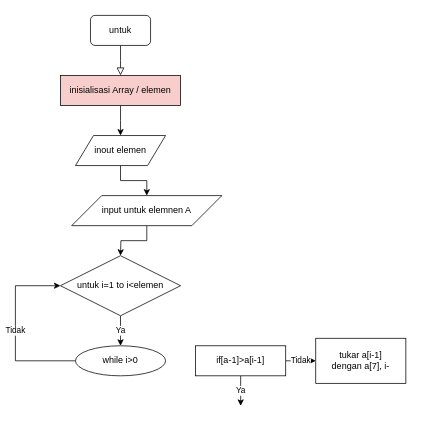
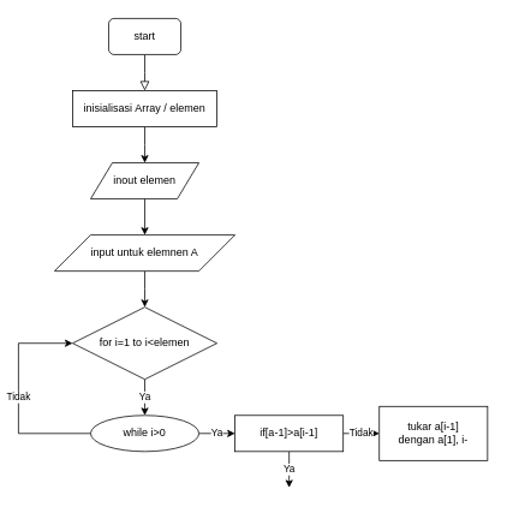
  <mxCell id="0" />
  <mxCell id="1" parent="0" />
  <mxCell id="2" value="" style="rounded=0;html=1;jettySize=auto;orthogonalLoop=1;fontSize=11;endArrow=block;endFill=0;endSize=8;strokeWidth=1;shadow=0;labelBackgroundColor=none;edgeStyle=orthogonalEdgeStyle;" parent="1" source="3" edge="1"><mxGeometry relative="1" as="geometry"><mxPoint x="160" y="100" as="targetPoint" /></mxGeometry></mxCell>
- <mxCell id="3" value="untuk" style="rounded=1;whiteSpace=wrap;html=1;fontSize=12;glass=0;strokeWidth=1;shadow=0;" parent="1" vertex="1"><mxGeometry x="120" y="20" width="80" height="40" as="geometry" /></mxCell>
+ <mxCell id="3" value="start" style="rounded=1;whiteSpace=wrap;html=1;fontSize=12;glass=0;strokeWidth=1;shadow=0;" parent="1" vertex="1"><mxGeometry x="120" y="20" width="80" height="40" as="geometry" /></mxCell>
  <mxCell id="4" value="" style="edgeStyle=orthogonalEdgeStyle;rounded=0;orthogonalLoop=1;jettySize=auto;html=1;" edge="1" parent="1" source="5"><mxGeometry relative="1" as="geometry"><mxPoint x="160" y="180" as="targetPoint" /></mxGeometry></mxCell>
- <mxCell id="5" value="inisialisasi Array / elemen" style="rounded=0;whiteSpace=wrap;html=1;fillColor=#f8cecc;" vertex="1" parent="1"><mxGeometry x="80" y="100" width="160" height="40" as="geometry" /></mxCell>
+ <mxCell id="5" value="inisialisasi Array / elemen" style="rounded=0;whiteSpace=wrap;html=1;" vertex="1" parent="1"><mxGeometry x="80" y="100" width="160" height="40" as="geometry" /></mxCell>
  <mxCell id="6" value="" style="edgeStyle=orthogonalEdgeStyle;rounded=0;orthogonalLoop=1;jettySize=auto;html=1;" edge="1" parent="1" source="7" target="9"><mxGeometry relative="1" as="geometry" /></mxCell>
  <mxCell id="7" value="inout elemen" style="shape=parallelogram;perimeter=parallelogramPerimeter;whiteSpace=wrap;html=1;" vertex="1" parent="1"><mxGeometry x="100" y="180" width="120" height="40" as="geometry" /></mxCell>
  <mxCell id="8" value="" style="edgeStyle=orthogonalEdgeStyle;rounded=0;orthogonalLoop=1;jettySize=auto;html=1;" edge="1" parent="1" source="9"><mxGeometry relative="1" as="geometry"><mxPoint x="160" y="340" as="targetPoint" /></mxGeometry></mxCell>
- <mxCell id="9" value="input untuk elemnen A" style="shape=parallelogram;perimeter=parallelogramPerimeter;whiteSpace=wrap;html=1;" vertex="1" parent="1"><mxGeometry x="95" y="260" width="200" height="40" as="geometry" /></mxCell>
+ <mxCell id="9" value="input untuk elemnen A" style="shape=parallelogram;perimeter=parallelogramPerimeter;whiteSpace=wrap;html=1;" vertex="1" parent="1"><mxGeometry x="60" y="260" width="200" height="40" as="geometry" /></mxCell>
  <mxCell id="10" value="Ya" style="edgeStyle=orthogonalEdgeStyle;rounded=0;orthogonalLoop=1;jettySize=auto;html=1;" edge="1" parent="1" source="11" target="14"><mxGeometry relative="1" as="geometry" /></mxCell>
- <mxCell id="11" value="untuk i=1 to i&amp;lt;elemen" style="rhombus;whiteSpace=wrap;html=1;" vertex="1" parent="1"><mxGeometry x="80" y="340" width="160" height="80" as="geometry" /></mxCell>
+ <mxCell id="11" value="for i=1 to i&amp;lt;elemen" style="rhombus;whiteSpace=wrap;html=1;" vertex="1" parent="1"><mxGeometry x="80" y="340" width="160" height="80" as="geometry" /></mxCell>
+ <mxCell id="12" value="Ya" style="edgeStyle=orthogonalEdgeStyle;rounded=0;orthogonalLoop=1;jettySize=auto;html=1;" edge="1" parent="1" source="14" target="17"><mxGeometry relative="1" as="geometry" /></mxCell>
  <mxCell id="13" value="Tidak" style="edgeStyle=orthogonalEdgeStyle;rounded=0;orthogonalLoop=1;jettySize=auto;html=1;entryX=0;entryY=0.5;entryDx=0;entryDy=0;" edge="1" parent="1" source="14" target="11"><mxGeometry relative="1" as="geometry"><mxPoint x="20" y="380" as="targetPoint" /><Array as="points"><mxPoint x="20" y="480" /><mxPoint x="20" y="380" /></Array></mxGeometry></mxCell>
  <mxCell id="14" value="while i&amp;gt;0" style="ellipse;whiteSpace=wrap;html=1;" vertex="1" parent="1"><mxGeometry x="100" y="460" width="120" height="40" as="geometry" /></mxCell>
  <mxCell id="15" value="Tidak" style="edgeStyle=orthogonalEdgeStyle;rounded=0;orthogonalLoop=1;jettySize=auto;html=1;" edge="1" parent="1" source="17"><mxGeometry relative="1" as="geometry"><mxPoint x="420" y="480" as="targetPoint" /></mxGeometry></mxCell>
  <mxCell id="16" value="Ya" style="edgeStyle=orthogonalEdgeStyle;rounded=0;orthogonalLoop=1;jettySize=auto;html=1;" edge="1" parent="1" source="17"><mxGeometry relative="1" as="geometry"><mxPoint x="320" y="540" as="targetPoint" /></mxGeometry></mxCell>
  <mxCell id="17" value="if[a-1]&amp;gt;a[i-1]" style="whiteSpace=wrap;html=1;rounded=0;" vertex="1" parent="1"><mxGeometry x="260" y="460" width="120" height="40" as="geometry" /></mxCell>
- <mxCell id="18" value="tukar a[i-1]&lt;br&gt;dengan a[7], i-" style="rounded=0;whiteSpace=wrap;html=1;" vertex="1" parent="1"><mxGeometry x="420" y="450" width="120" height="60" as="geometry" /></mxCell>
+ <mxCell id="18" value="tukar a[i-1]&lt;br&gt;dengan a[1], i-" style="rounded=0;whiteSpace=wrap;html=1;" vertex="1" parent="1"><mxGeometry x="420" y="450" width="120" height="60" as="geometry" /></mxCell>
